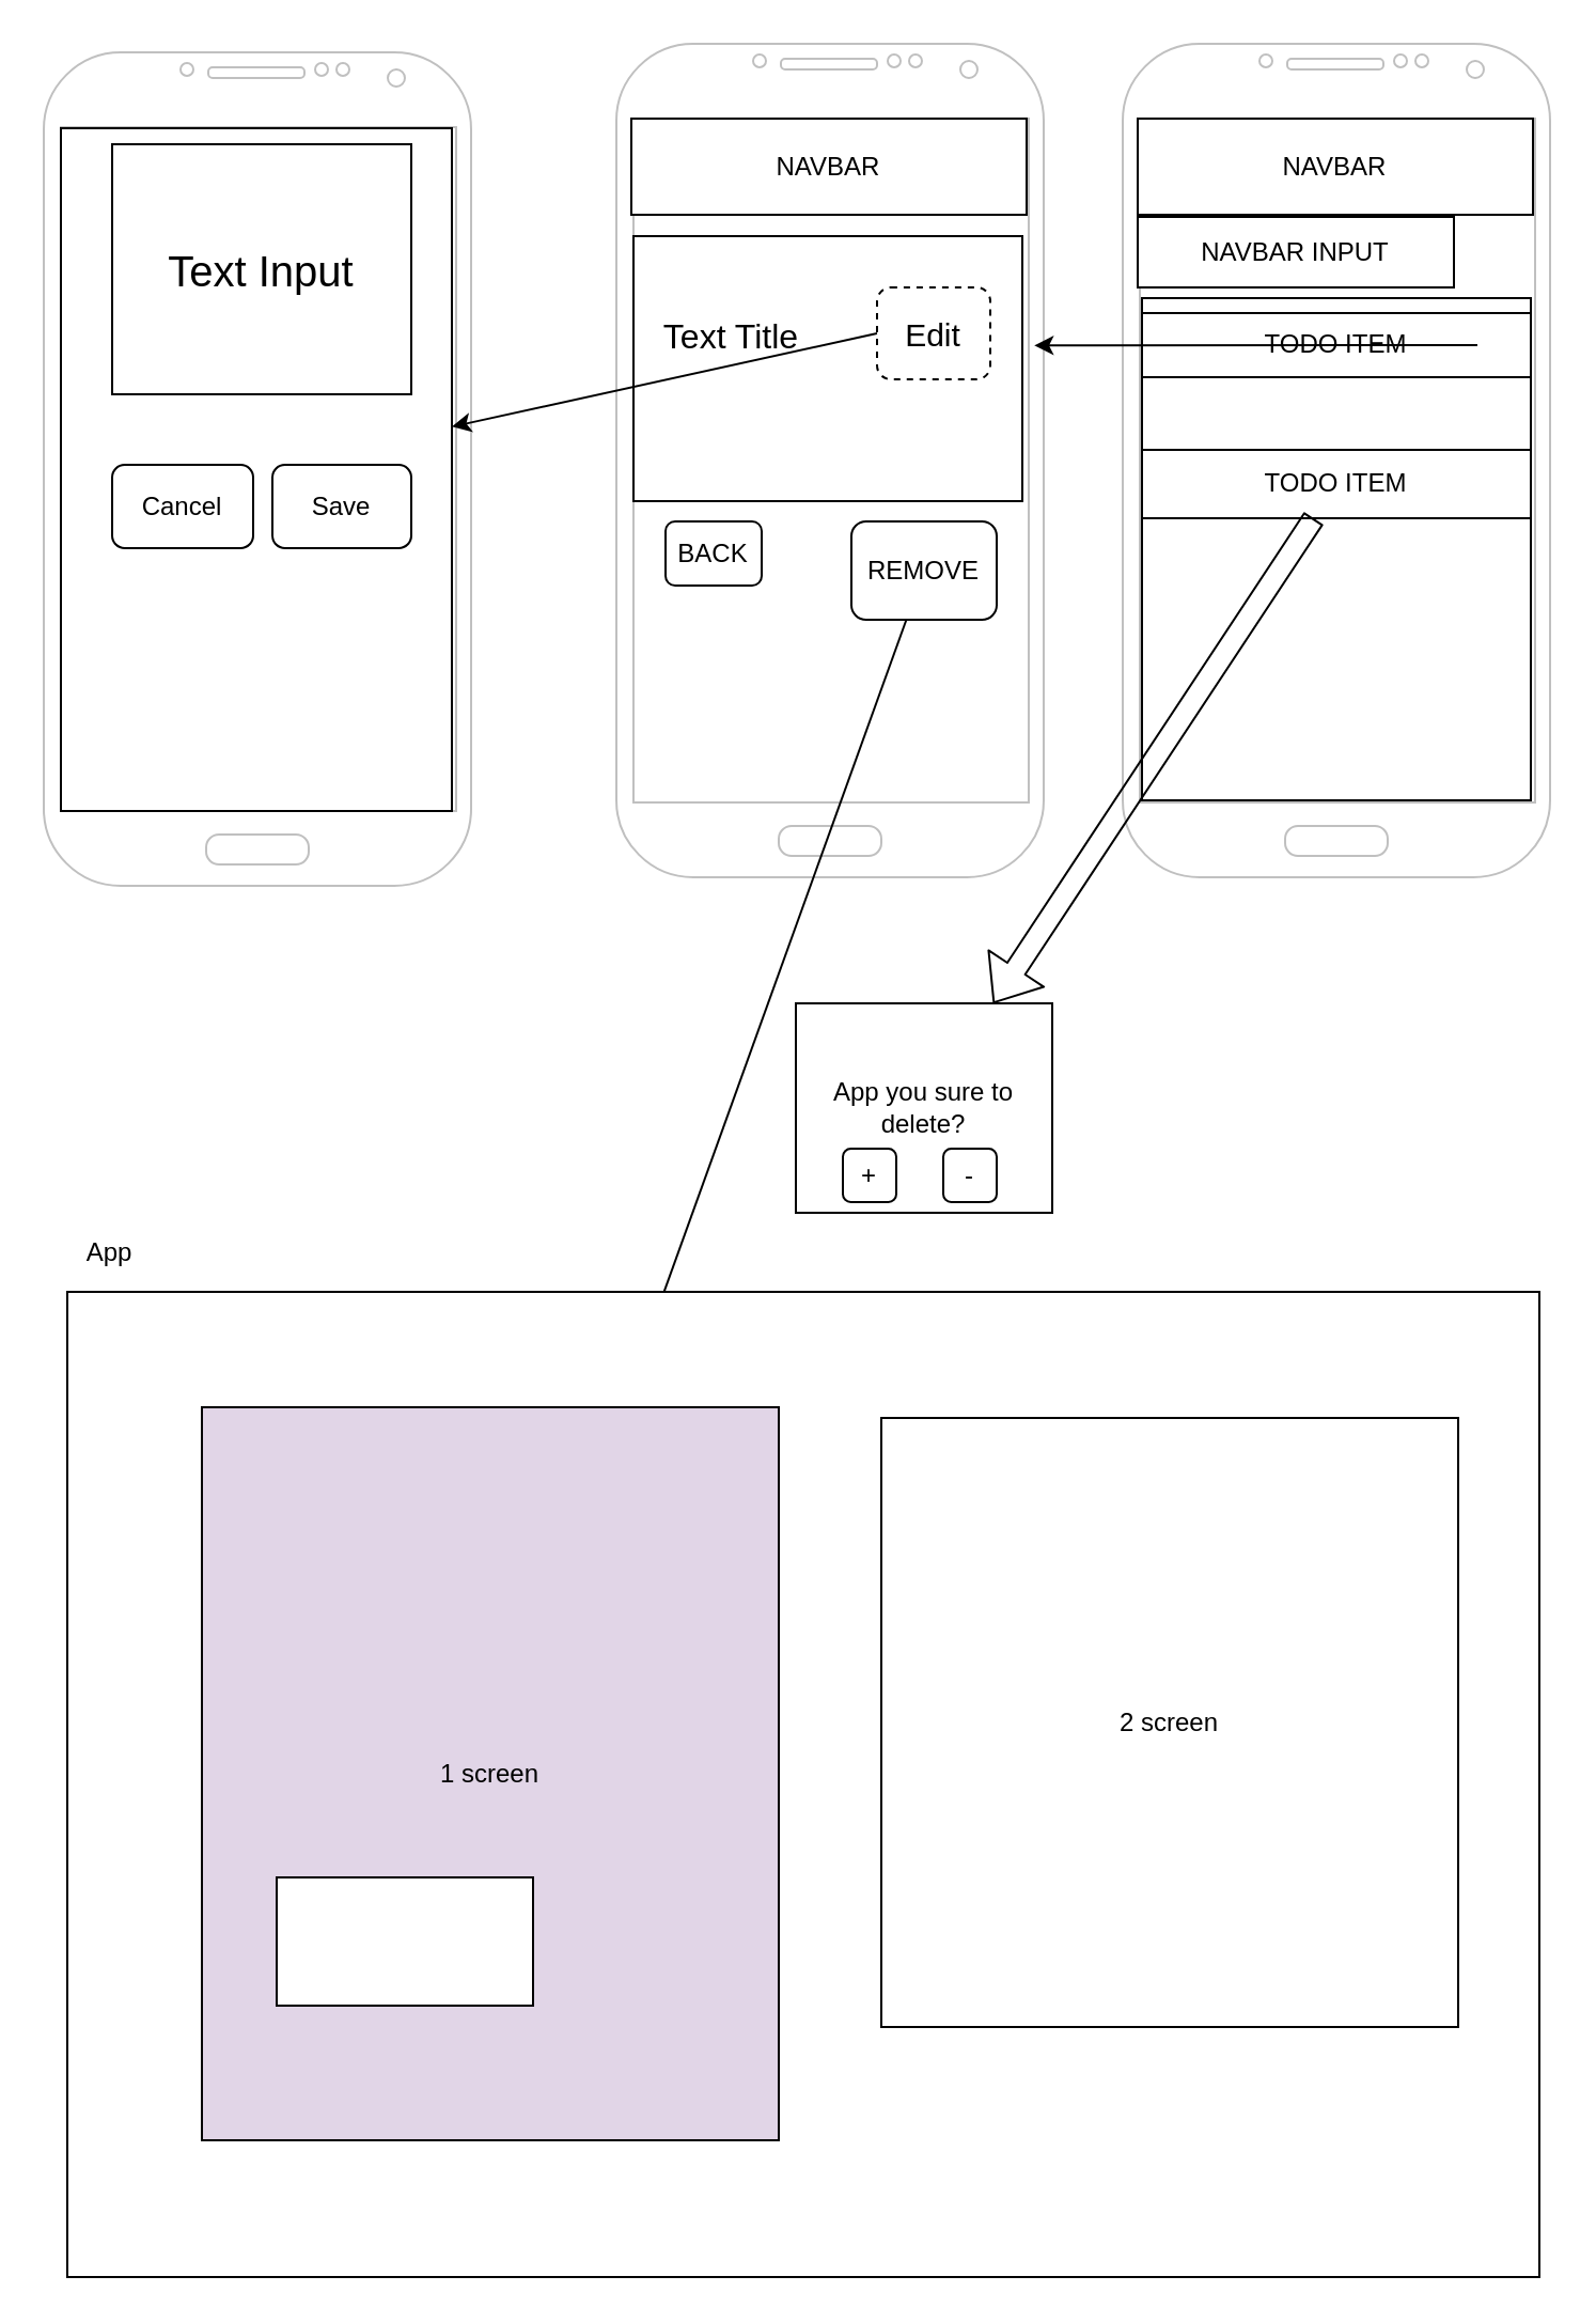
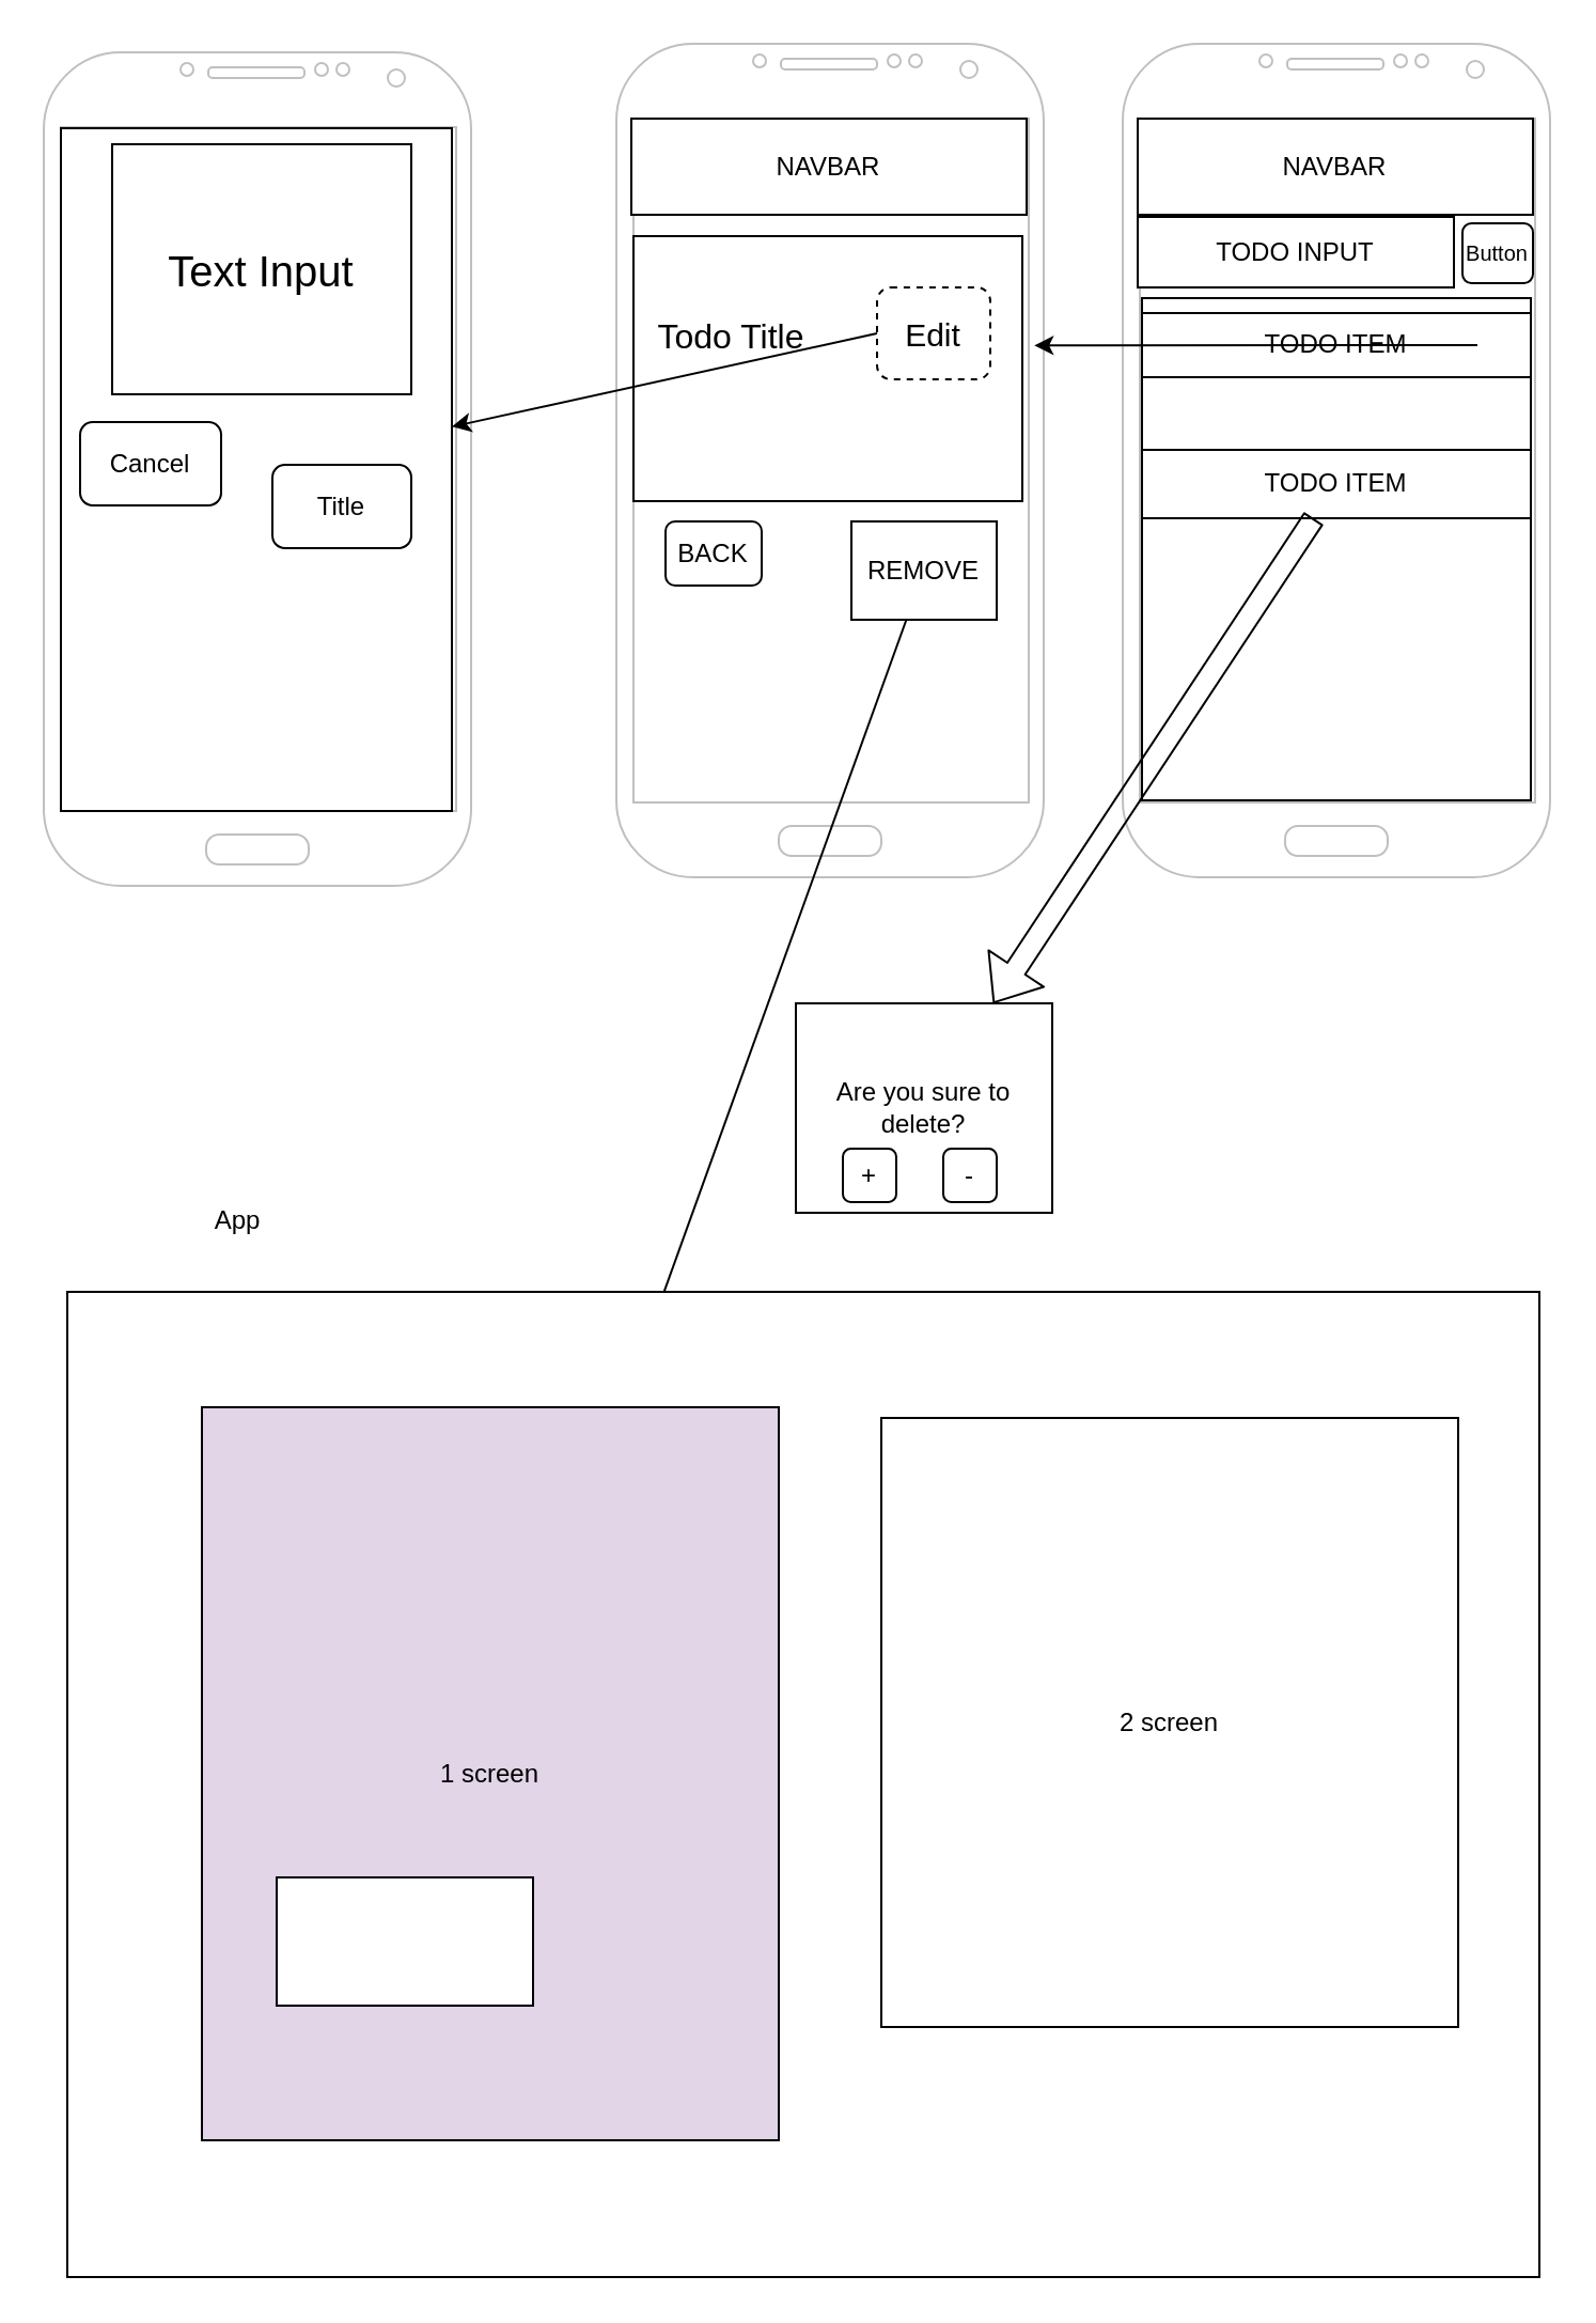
  <mxCell id="0" />
  <mxCell id="1" parent="0" />
  <mxCell id="2" value="" style="verticalLabelPosition=bottom;verticalAlign=top;html=1;shadow=0;dashed=0;strokeWidth=1;shape=mxgraph.android.phone2;strokeColor=#c0c0c0;" vertex="1" parent="1"><mxGeometry x="525" y="20" width="200" height="390" as="geometry" /></mxCell>
  <mxCell id="3" value="NAVBAR" style="rounded=0;whiteSpace=wrap;html=1;" vertex="1" parent="1"><mxGeometry x="532" y="55" width="185" height="45" as="geometry" /></mxCell>
- <mxCell id="4" value="NAVBAR INPUT" style="rounded=0;whiteSpace=wrap;html=1;fillColor=#ffffff;" vertex="1" parent="1"><mxGeometry x="532" y="101" width="148" height="33" as="geometry" /></mxCell>
+ <mxCell id="4" value="TODO INPUT" style="rounded=0;whiteSpace=wrap;html=1;fillColor=#ffffff;" vertex="1" parent="1"><mxGeometry x="532" y="101" width="148" height="33" as="geometry" /></mxCell>
+ <mxCell id="5" value="&lt;font style=&quot;font-size: 10px&quot;&gt;Button&lt;/font&gt;" style="rounded=1;whiteSpace=wrap;html=1;fillColor=#ffffff;" vertex="1" parent="1"><mxGeometry x="684" y="104" width="33" height="28" as="geometry" /></mxCell>
  <mxCell id="6" value="" style="rounded=0;whiteSpace=wrap;html=1;fillColor=#ffffff;" vertex="1" parent="1"><mxGeometry x="534" y="139" width="182" height="235" as="geometry" /></mxCell>
  <mxCell id="7" value="&lt;span&gt;TODO ITEM&lt;/span&gt;" style="rounded=0;whiteSpace=wrap;html=1;fillColor=#ffffff;" vertex="1" parent="1"><mxGeometry x="534" y="146" width="182" height="30" as="geometry" /></mxCell>
  <mxCell id="8" value="TODO ITEM" style="rounded=0;whiteSpace=wrap;html=1;fillColor=#ffffff;" vertex="1" parent="1"><mxGeometry x="534" y="210" width="182" height="32" as="geometry" /></mxCell>
  <mxCell id="9" value="" style="verticalLabelPosition=bottom;verticalAlign=top;html=1;shadow=0;dashed=0;strokeWidth=1;shape=mxgraph.android.phone2;strokeColor=#c0c0c0;fillColor=#ffffff;" vertex="1" parent="1"><mxGeometry x="288" y="20" width="200" height="390" as="geometry" /></mxCell>
  <mxCell id="10" value="NAVBAR" style="rounded=0;whiteSpace=wrap;html=1;" vertex="1" parent="1"><mxGeometry x="295" y="55" width="185" height="45" as="geometry" /></mxCell>
  <mxCell id="11" value="" style="rounded=0;whiteSpace=wrap;html=1;fillColor=#ffffff;" vertex="1" parent="1"><mxGeometry x="296" y="110" width="182" height="124" as="geometry" /></mxCell>
- <mxCell id="12" value="&lt;font style=&quot;font-size: 16px&quot;&gt;Text Title&lt;/font&gt;" style="text;html=1;strokeColor=none;fillColor=none;align=center;verticalAlign=middle;whiteSpace=wrap;rounded=0;" vertex="1" parent="1"><mxGeometry x="303" y="130" width="78" height="53" as="geometry" /></mxCell>
+ <mxCell id="12" value="&lt;font style=&quot;font-size: 16px&quot;&gt;Todo Title&lt;/font&gt;" style="text;html=1;strokeColor=none;fillColor=none;align=center;verticalAlign=middle;whiteSpace=wrap;rounded=0;" vertex="1" parent="1"><mxGeometry x="303" y="130" width="78" height="53" as="geometry" /></mxCell>
  <mxCell id="13" value="&lt;font style=&quot;font-size: 15px&quot;&gt;Edit&lt;/font&gt;" style="rounded=1;whiteSpace=wrap;html=1;fillColor=#ffffff;dashed=1;" vertex="1" parent="1"><mxGeometry x="410" y="134" width="53" height="43" as="geometry" /></mxCell>
  <mxCell id="14" value="BACK" style="rounded=1;whiteSpace=wrap;html=1;fillColor=#ffffff;" vertex="1" parent="1"><mxGeometry x="311" y="243.5" width="45" height="30" as="geometry" /></mxCell>
- <mxCell id="15" value="REMOVE" style="rounded=1;whiteSpace=wrap;html=1;fillColor=#ffffff;" vertex="1" parent="1"><mxGeometry x="398" y="243.5" width="68" height="46" as="geometry" /></mxCell>
+ <mxCell id="15" value="REMOVE" style="whiteSpace=wrap;html=1;fillColor=#ffffff;rounded=0;" vertex="1" parent="1"><mxGeometry x="398" y="243.5" width="68" height="46" as="geometry" /></mxCell>
  <mxCell id="16" value="" style="verticalLabelPosition=bottom;verticalAlign=top;html=1;shadow=0;dashed=0;strokeWidth=1;shape=mxgraph.android.phone2;strokeColor=#c0c0c0;fillColor=#ffffff;" vertex="1" parent="1"><mxGeometry x="20" y="24" width="200" height="390" as="geometry" /></mxCell>
  <mxCell id="17" value="" style="rounded=0;whiteSpace=wrap;html=1;fillColor=#ffffff;" vertex="1" parent="1"><mxGeometry x="28" y="59.5" width="183" height="319.5" as="geometry" /></mxCell>
  <mxCell id="18" value="" style="endArrow=classic;html=1;exitX=0;exitY=0.5;exitDx=0;exitDy=0;" edge="1" parent="1" source="13" target="17"><mxGeometry width="50" height="50" relative="1" as="geometry"><mxPoint x="832" y="227" as="sourcePoint" /><mxPoint x="541" y="380.261" as="targetPoint" /></mxGeometry></mxCell>
  <mxCell id="19" value="" style="endArrow=classic;html=1;entryX=0.978;entryY=0.362;entryDx=0;entryDy=0;entryPerimeter=0;" edge="1" parent="1" target="9"><mxGeometry width="50" height="50" relative="1" as="geometry"><mxPoint x="691" y="161" as="sourcePoint" /><mxPoint x="668" y="157" as="targetPoint" /></mxGeometry></mxCell>
  <mxCell id="20" value="&lt;font style=&quot;font-size: 20px&quot;&gt;Text Input&lt;/font&gt;" style="rounded=0;whiteSpace=wrap;html=1;fillColor=#ffffff;" vertex="1" parent="1"><mxGeometry x="52" y="67" width="140" height="117" as="geometry" /></mxCell>
- <mxCell id="21" value="Cancel" style="rounded=1;whiteSpace=wrap;html=1;fillColor=#ffffff;" vertex="1" parent="1"><mxGeometry x="52" y="217" width="66" height="39" as="geometry" /></mxCell>
- <mxCell id="22" value="Save" style="rounded=1;whiteSpace=wrap;html=1;fillColor=#ffffff;" vertex="1" parent="1"><mxGeometry x="127" y="217" width="65" height="39" as="geometry" /></mxCell>
+ <mxCell id="21" value="Cancel" style="rounded=1;whiteSpace=wrap;html=1;fillColor=#ffffff;" vertex="1" parent="1"><mxGeometry x="37" y="197" width="66" height="39" as="geometry" /></mxCell>
+ <mxCell id="22" value="Title" style="rounded=1;whiteSpace=wrap;html=1;fillColor=#ffffff;" vertex="1" parent="1"><mxGeometry x="127" y="217" width="65" height="39" as="geometry" /></mxCell>
  <mxCell id="23" value="" style="shape=flexArrow;endArrow=classic;html=1;" edge="1" parent="1" source="8" target="24"><mxGeometry width="50" height="50" relative="1" as="geometry"><mxPoint x="367" y="360" as="sourcePoint" /><mxPoint x="438" y="498" as="targetPoint" /></mxGeometry></mxCell>
- <mxCell id="24" value="App you sure to delete?" style="rounded=0;whiteSpace=wrap;html=1;" vertex="1" parent="1"><mxGeometry x="372" y="469" width="120" height="98" as="geometry" /></mxCell>
+ <mxCell id="24" value="Are you sure to delete?" style="rounded=0;whiteSpace=wrap;html=1;" vertex="1" parent="1"><mxGeometry x="372" y="469" width="120" height="98" as="geometry" /></mxCell>
  <mxCell id="25" value="+" style="rounded=1;whiteSpace=wrap;html=1;fillColor=#ffffff;" vertex="1" parent="1"><mxGeometry x="394" y="537" width="25" height="25" as="geometry" /></mxCell>
  <mxCell id="26" value="-" style="rounded=1;whiteSpace=wrap;html=1;fillColor=#ffffff;" vertex="1" parent="1"><mxGeometry x="441" y="537" width="25" height="25" as="geometry" /></mxCell>
  <mxCell id="27" value="" style="endArrow=classic;html=1;" edge="1" parent="1" source="15" target="30"><mxGeometry width="50" height="50" relative="1" as="geometry"><mxPoint x="367" y="419" as="sourcePoint" /><mxPoint x="417" y="369" as="targetPoint" /></mxGeometry></mxCell>
  <mxCell id="28" value="" style="rounded=0;whiteSpace=wrap;html=1;fillColor=#ffffff;" vertex="1" parent="1"><mxGeometry x="31" y="604" width="689" height="461" as="geometry" /></mxCell>
- <mxCell id="29" value="App" style="text;html=1;strokeColor=none;fillColor=none;align=center;verticalAlign=middle;whiteSpace=wrap;rounded=0;" vertex="1" parent="1"><mxGeometry x="31" y="569" width="40" height="33" as="geometry" /></mxCell>
+ <mxCell id="29" value="App" style="text;html=1;strokeColor=none;fillColor=none;align=center;verticalAlign=middle;whiteSpace=wrap;rounded=0;" vertex="1" parent="1"><mxGeometry x="91" y="554" width="40" height="33" as="geometry" /></mxCell>
  <mxCell id="30" value="1 screen" style="rounded=0;whiteSpace=wrap;html=1;fillColor=#e1d5e7;" vertex="1" parent="1"><mxGeometry x="94" y="658" width="270" height="343" as="geometry" /></mxCell>
  <mxCell id="31" value="2 screen" style="rounded=0;whiteSpace=wrap;html=1;fillColor=#ffffff;" vertex="1" parent="1"><mxGeometry x="412" y="663" width="270" height="285" as="geometry" /></mxCell>
  <mxCell id="32" value="" style="rounded=0;whiteSpace=wrap;html=1;fillColor=#ffffff;" vertex="1" parent="1"><mxGeometry x="129" y="878" width="120" height="60" as="geometry" /></mxCell>
